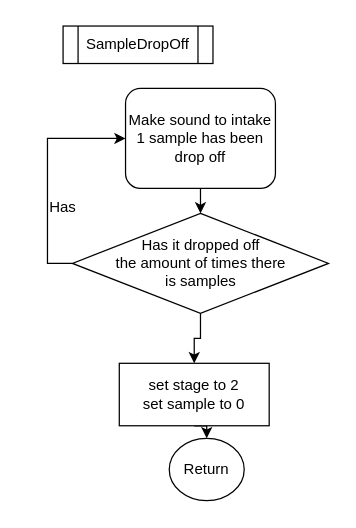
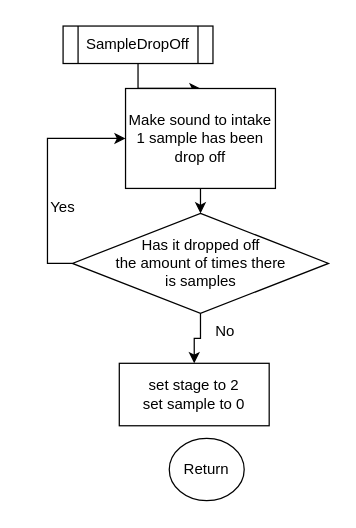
  <mxCell id="0" />
  <mxCell id="1" parent="0" />
+ <mxCell id="2" style="edgeStyle=orthogonalEdgeStyle;rounded=0;orthogonalLoop=1;jettySize=auto;html=1;exitX=0.5;exitY=1;exitDx=0;exitDy=0;entryX=0.5;entryY=0;entryDx=0;entryDy=0;" edge="1" parent="1" source="3" target="5"><mxGeometry relative="1" as="geometry" /></mxCell>
  <mxCell id="3" value="SampleDropOff" style="shape=process;whiteSpace=wrap;html=1;backgroundOutline=1;" vertex="1" parent="1"><mxGeometry x="50" y="20" width="120" height="30" as="geometry" /></mxCell>
  <mxCell id="4" style="edgeStyle=orthogonalEdgeStyle;rounded=0;orthogonalLoop=1;jettySize=auto;html=1;exitX=0.5;exitY=1;exitDx=0;exitDy=0;entryX=0.5;entryY=0;entryDx=0;entryDy=0;" edge="1" parent="1" source="5" target="8"><mxGeometry relative="1" as="geometry" /></mxCell>
- <mxCell id="5" value="Make sound to intake 1 sample has been drop off" style="whiteSpace=wrap;html=1;rounded=1;" vertex="1" parent="1"><mxGeometry x="100" y="70" width="120" height="80" as="geometry" /></mxCell>
+ <mxCell id="5" value="Make sound to intake 1 sample has been drop off" style="rounded=0;whiteSpace=wrap;html=1;" vertex="1" parent="1"><mxGeometry x="100" y="70" width="120" height="80" as="geometry" /></mxCell>
  <mxCell id="6" style="edgeStyle=orthogonalEdgeStyle;rounded=0;orthogonalLoop=1;jettySize=auto;html=1;exitX=0;exitY=0.5;exitDx=0;exitDy=0;entryX=0;entryY=0.5;entryDx=0;entryDy=0;" edge="1" parent="1" source="8" target="5"><mxGeometry relative="1" as="geometry" /></mxCell>
  <mxCell id="7" style="edgeStyle=orthogonalEdgeStyle;rounded=0;orthogonalLoop=1;jettySize=auto;html=1;exitX=0.5;exitY=1;exitDx=0;exitDy=0;entryX=0.5;entryY=0;entryDx=0;entryDy=0;" edge="1" parent="1" source="8" target="13"><mxGeometry relative="1" as="geometry"><mxPoint x="160" y="290" as="targetPoint" /></mxGeometry></mxCell>
  <mxCell id="8" value="Has it dropped off &lt;br&gt;the amount of times there &lt;br&gt;is samples" style="rhombus;whiteSpace=wrap;html=1;" vertex="1" parent="1"><mxGeometry x="57.5" y="170" width="205" height="80" as="geometry" /></mxCell>
- <mxCell id="9" value="Has" style="text;html=1;strokeColor=none;fillColor=none;align=center;verticalAlign=middle;whiteSpace=wrap;rounded=0;" vertex="1" parent="1"><mxGeometry x="20" y="150" width="60" height="30" as="geometry" /></mxCell>
+ <mxCell id="9" value="Yes" style="text;html=1;strokeColor=none;fillColor=none;align=center;verticalAlign=middle;whiteSpace=wrap;rounded=0;" vertex="1" parent="1"><mxGeometry x="20" y="150" width="60" height="30" as="geometry" /></mxCell>
  <mxCell id="10" value="Return" style="ellipse;whiteSpace=wrap;html=1;aspect=fixed;" vertex="1" parent="1"><mxGeometry x="135" y="350" width="60" height="50" as="geometry" /></mxCell>
- <mxCell id="12" style="edgeStyle=orthogonalEdgeStyle;rounded=0;orthogonalLoop=1;jettySize=auto;html=1;exitX=0.5;exitY=1;exitDx=0;exitDy=0;entryX=0.5;entryY=0;entryDx=0;entryDy=0;" edge="1" parent="1" source="13" target="10"><mxGeometry relative="1" as="geometry" /></mxCell>
+ <mxCell id="11" value="No" style="text;html=1;strokeColor=none;fillColor=none;align=center;verticalAlign=middle;whiteSpace=wrap;rounded=0;" vertex="1" parent="1"><mxGeometry x="150" y="250" width="60" height="30" as="geometry" /></mxCell>
  <mxCell id="13" value="set stage to 2&lt;br&gt;set sample to 0" style="rounded=0;whiteSpace=wrap;html=1;" vertex="1" parent="1"><mxGeometry x="95" y="290" width="120" height="50" as="geometry" /></mxCell>
